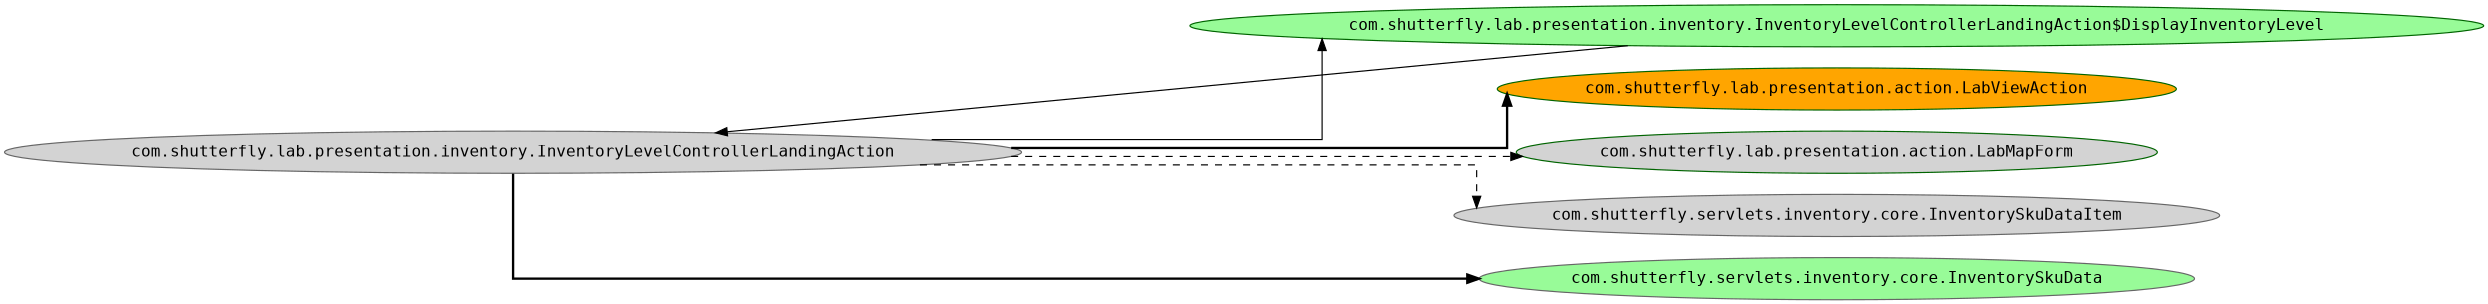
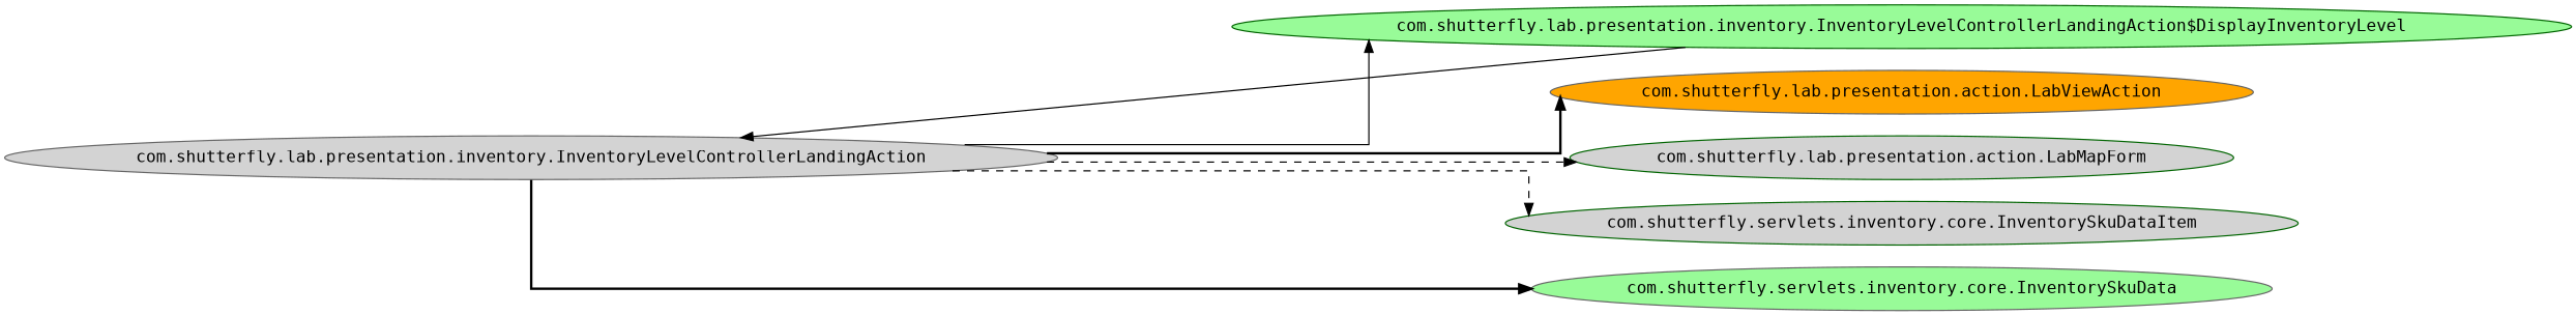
  digraph {
    concentrate=true
    fontname="DejaVu Sans Mono"
    rankdir=LR
    ranksep=2.0
    splines=ortho
    node [color=gray40 fillcolor=lightgrey fontname="DejaVu Sans Mono" style=filled]
    edge [fontname="DejaVu Sans Mono" style=bold]
    "com.shutterfly.lab.presentation.inventory.InventoryLevelControllerLandingAction"
    "com.shutterfly.lab.presentation.inventory.InventoryLevelControllerLandingAction$DisplayInventoryLevel" [color=darkgreen fillcolor=palegreen]
-   "com.shutterfly.lab.presentation.action.LabViewAction" [color=darkgreen fillcolor=orange]
+   "com.shutterfly.lab.presentation.action.LabViewAction" [fillcolor=orange]
    "com.shutterfly.lab.presentation.action.LabMapForm" [color=darkgreen]
-   "com.shutterfly.servlets.inventory.core.InventorySkuDataItem"
+   "com.shutterfly.servlets.inventory.core.InventorySkuDataItem" [color=darkgreen]
    "com.shutterfly.servlets.inventory.core.InventorySkuData" [fillcolor=palegreen]
    "com.shutterfly.lab.presentation.inventory.InventoryLevelControllerLandingAction" -> "com.shutterfly.lab.presentation.inventory.InventoryLevelControllerLandingAction$DisplayInventoryLevel" [style=""]
    "com.shutterfly.lab.presentation.inventory.InventoryLevelControllerLandingAction" -> "com.shutterfly.lab.presentation.action.LabViewAction"
    "com.shutterfly.lab.presentation.inventory.InventoryLevelControllerLandingAction" -> "com.shutterfly.lab.presentation.action.LabMapForm" [style=dashed]
    "com.shutterfly.lab.presentation.inventory.InventoryLevelControllerLandingAction" -> "com.shutterfly.servlets.inventory.core.InventorySkuDataItem" [style=dashed]
    "com.shutterfly.lab.presentation.inventory.InventoryLevelControllerLandingAction" -> "com.shutterfly.servlets.inventory.core.InventorySkuData"
    "com.shutterfly.lab.presentation.inventory.InventoryLevelControllerLandingAction$DisplayInventoryLevel" -> "com.shutterfly.lab.presentation.inventory.InventoryLevelControllerLandingAction" [style=solid]
  }
